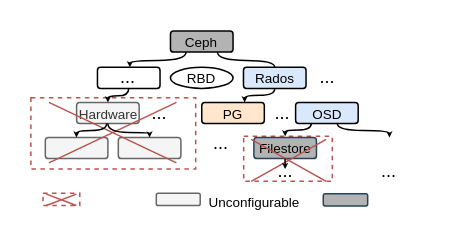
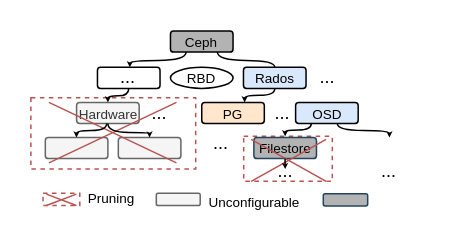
  <mxCell id="0" />
  <mxCell id="1" parent="0" />
  <mxCell id="2" value="" style="group" vertex="1" connectable="0" parent="1"><mxGeometry x="20.08" y="20" width="259.92" height="123" as="geometry" /></mxCell>
  <mxCell id="3" value="" style="rounded=0;whiteSpace=wrap;html=1;dashed=1;strokeColor=#b85450;strokeWidth=1;fillColor=none;" parent="2" vertex="1"><mxGeometry x="141.876" y="70.183" width="59.072" height="30.009" as="geometry" /></mxCell>
  <mxCell id="4" value="" style="rounded=0;whiteSpace=wrap;html=1;dashed=1;strokeColor=#b85450;strokeWidth=1;fillColor=none;" parent="2" vertex="1"><mxGeometry y="44.475" width="109.886" height="47.571" as="geometry" /></mxCell>
  <mxCell id="5" value="&lt;font style=&quot;font-size: 9px&quot;&gt;Ceph&lt;/font&gt;" style="rounded=1;whiteSpace=wrap;html=1;fillColor=#b3b3b3;" parent="2" vertex="1"><mxGeometry x="93.062" width="41.716" height="14.029" as="geometry" /></mxCell>
  <mxCell id="6" value="&lt;font style=&quot;font-size: 9px&quot;&gt;RBD&lt;/font&gt;" style="ellipse;whiteSpace=wrap;html=1;" parent="2" vertex="1"><mxGeometry x="93.058" y="24.237" width="41.716" height="14.029" as="geometry" /></mxCell>
  <mxCell id="7" value="&lt;font style=&quot;font-size: 9px&quot;&gt;Rados&lt;/font&gt;" style="rounded=1;whiteSpace=wrap;html=1;fillColor=#dae8fc;" parent="2" vertex="1"><mxGeometry x="141.726" y="24.237" width="41.716" height="14.029" as="geometry" /></mxCell>
  <mxCell id="8" value="" style="curved=1;endArrow=none;html=1;rounded=0;edgeStyle=orthogonalEdgeStyle;exitX=0.75;exitY=1;exitDx=0;exitDy=0;endSize=1;entryX=0.5;entryY=0;entryDx=0;entryDy=0;" parent="2" source="5" target="7" edge="1"><mxGeometry x="9.627" y="0.855" width="48.133" height="39.324" as="geometry"><mxPoint x="141.726" y="19.561" as="sourcePoint" /><mxPoint x="113.916" y="28.914" as="targetPoint" /><Array as="points"><mxPoint x="124.882" y="19.55" /><mxPoint x="162.87" y="19.55" /></Array></mxGeometry></mxCell>
  <mxCell id="9" value="&lt;font style=&quot;font-size: 9px&quot;&gt;PG&lt;/font&gt;" style="rounded=1;whiteSpace=wrap;html=1;fillColor=#ffe6cc;" parent="2" vertex="1"><mxGeometry x="113.916" y="47.619" width="41.716" height="14.029" as="geometry" /></mxCell>
  <mxCell id="10" value="&lt;span style=&quot;font-size: 9px&quot;&gt;Hardware&lt;/span&gt;" style="rounded=1;whiteSpace=wrap;html=1;fillColor=#f5f5f5;strokeColor=#666666;fontColor=#333333;" parent="2" vertex="1"><mxGeometry x="30.484" y="47.619" width="41.716" height="14.029" as="geometry" /></mxCell>
  <mxCell id="11" value="&lt;font style=&quot;font-size: 9px&quot;&gt;Filestore&lt;/font&gt;" style="rounded=1;whiteSpace=wrap;html=1;fillColor=#B3B3B3;strokeColor=#23445d;" parent="2" vertex="1"><mxGeometry x="148.683" y="71.001" width="41.716" height="14.029" as="geometry" /></mxCell>
  <mxCell id="12" value="..." style="rounded=1;whiteSpace=wrap;html=1;" parent="2" vertex="1"><mxGeometry x="44.39" y="24.237" width="41.716" height="14.029" as="geometry" /></mxCell>
  <mxCell id="13" value="..." style="text;html=1;strokeColor=none;fillColor=none;align=center;verticalAlign=middle;whiteSpace=wrap;rounded=0;" parent="2" vertex="1"><mxGeometry x="183.441" y="28.914" width="27.81" height="4.676" as="geometry" /></mxCell>
  <mxCell id="14" value="&lt;font style=&quot;font-size: 9px&quot;&gt;OSD&lt;/font&gt;" style="rounded=1;whiteSpace=wrap;html=1;fillColor=#dae8fc;" parent="2" vertex="1"><mxGeometry x="176.489" y="47.619" width="41.716" height="14.029" as="geometry" /></mxCell>
  <mxCell id="15" value="" style="curved=1;endArrow=classic;html=1;rounded=0;edgeStyle=orthogonalEdgeStyle;exitX=0.5;exitY=1;exitDx=0;exitDy=0;endSize=1;entryX=0.518;entryY=0;entryDx=0;entryDy=0;entryPerimeter=0;" parent="2" edge="1"><mxGeometry x="9.627" y="0.855" width="48.133" height="39.324" as="geometry"><mxPoint x="162.584" y="38.266" as="sourcePoint" /><mxPoint x="142.477" y="47.619" as="targetPoint" /><Array as="points"><mxPoint x="162.584" y="42.943" /><mxPoint x="142.421" y="42.943" /><mxPoint x="142.421" y="47.619" /></Array></mxGeometry></mxCell>
  <mxCell id="16" value="" style="curved=1;endArrow=classic;html=1;rounded=0;edgeStyle=orthogonalEdgeStyle;exitX=0.5;exitY=1;exitDx=0;exitDy=0;endSize=1;entryX=0.5;entryY=0;entryDx=0;entryDy=0;" parent="2" edge="1"><mxGeometry x="9.627" y="0.855" width="48.133" height="39.324" as="geometry"><mxPoint x="204.299" y="61.648" as="sourcePoint" /><mxPoint x="239.062" y="71.001" as="targetPoint" /><Array as="points"><mxPoint x="204.299" y="66.325" /><mxPoint x="239.062" y="66.325" /></Array></mxGeometry></mxCell>
  <mxCell id="17" value="" style="rounded=1;whiteSpace=wrap;html=1;fillColor=#f5f5f5;strokeColor=#666666;fontColor=#333333;" parent="2" vertex="1"><mxGeometry x="58.295" y="71.001" width="41.716" height="14.029" as="geometry" /></mxCell>
  <mxCell id="18" value="" style="rounded=1;whiteSpace=wrap;html=1;fillColor=#f5f5f5;strokeColor=#666666;fontColor=#333333;" parent="2" vertex="1"><mxGeometry x="9.627" y="71.001" width="41.716" height="14.029" as="geometry" /></mxCell>
  <mxCell id="19" value="..." style="text;html=1;strokeColor=none;fillColor=none;align=center;verticalAlign=middle;whiteSpace=wrap;rounded=0;" parent="2" vertex="1"><mxGeometry x="224.541" y="91.232" width="27.81" height="4.676" as="geometry" /></mxCell>
  <mxCell id="20" value="..." style="text;html=1;strokeColor=none;fillColor=none;align=center;verticalAlign=middle;whiteSpace=wrap;rounded=0;" parent="2" vertex="1"><mxGeometry x="72.2" y="52.295" width="27.81" height="4.676" as="geometry" /></mxCell>
  <mxCell id="21" value="..." style="text;html=1;strokeColor=none;fillColor=none;align=center;verticalAlign=middle;whiteSpace=wrap;rounded=0;" parent="2" vertex="1"><mxGeometry x="153.632" y="52.295" width="27.81" height="4.676" as="geometry" /></mxCell>
  <mxCell id="22" value="" style="shape=umlDestroy;whiteSpace=wrap;html=1;strokeWidth=1;fillColor=#f8cecc;strokeColor=#b85450;" parent="2" vertex="1"><mxGeometry x="12.033" y="47.619" width="85.032" height="40.339" as="geometry" /></mxCell>
  <mxCell id="23" value="..." style="text;html=1;strokeColor=none;fillColor=none;align=center;verticalAlign=middle;whiteSpace=wrap;rounded=0;" parent="2" vertex="1"><mxGeometry x="155.632" y="92.046" width="27.811" height="3.861" as="geometry" /></mxCell>
  <mxCell id="24" value="" style="shape=umlDestroy;whiteSpace=wrap;html=1;strokeWidth=1;fillColor=#f8cecc;strokeColor=#b85450;" parent="2" vertex="1"><mxGeometry x="10.357" y="108.737" width="19.994" height="7.584" as="geometry" /></mxCell>
  <mxCell id="25" value="" style="shape=umlDestroy;whiteSpace=wrap;html=1;strokeWidth=1;fillColor=#f8cecc;strokeColor=#b85450;" parent="2" vertex="1"><mxGeometry x="146.875" y="72.228" width="49.985" height="27.964" as="geometry" /></mxCell>
+ <mxCell id="26" value="&lt;span class=&quot;fontstyle0&quot;&gt;&lt;font style=&quot;font-size: 9px&quot;&gt;&lt;font face=&quot;helvetica&quot;&gt;P&lt;/font&gt;runing&lt;/font&gt;&lt;/span&gt; " style="text;html=1;strokeColor=none;fillColor=none;align=center;verticalAlign=middle;whiteSpace=wrap;rounded=0;" parent="2" vertex="1"><mxGeometry x="32.62" y="103.841" width="41.557" height="13.579" as="geometry" /></mxCell>
  <mxCell id="27" value="" style="endArrow=classic;html=1;rounded=0;endSize=1;edgeStyle=orthogonalEdgeStyle;entryX=0.5;entryY=0;entryDx=0;entryDy=0;" parent="2" target="23" edge="1"><mxGeometry y="0.855" width="49.985" height="40.728" as="geometry"><mxPoint x="169.448" y="85.033" as="sourcePoint" /><mxPoint x="169.948" y="98.604" as="targetPoint" /></mxGeometry></mxCell>
  <mxCell id="28" value="" style="curved=1;endArrow=classic;html=1;rounded=0;edgeStyle=orthogonalEdgeStyle;exitX=0.25;exitY=1;exitDx=0;exitDy=0;endSize=1;entryX=0.518;entryY=0;entryDx=0;entryDy=0;entryPerimeter=0;" parent="2" source="5" edge="1"><mxGeometry x="-39.038" y="0.855" width="48.133" height="39.324" as="geometry"><mxPoint x="86.108" y="14.884" as="sourcePoint" /><mxPoint x="66.001" y="24.237" as="targetPoint" /><Array as="points"><mxPoint x="103.888" y="19.55" /><mxPoint x="65.9" y="19.55" /></Array></mxGeometry></mxCell>
  <mxCell id="29" value="" style="curved=1;endArrow=classic;html=1;rounded=0;edgeStyle=orthogonalEdgeStyle;exitX=0.5;exitY=1;exitDx=0;exitDy=0;endSize=1;entryX=0.518;entryY=0;entryDx=0;entryDy=0;entryPerimeter=0;" parent="2" source="12" edge="1"><mxGeometry x="-53.694" y="24.233" width="48.133" height="39.324" as="geometry"><mxPoint x="109.689" y="38.263" as="sourcePoint" /><mxPoint x="51.346" y="47.615" as="targetPoint" /><Array as="points"><mxPoint x="64.9" y="43.172" /><mxPoint x="50.904" y="43.172" /></Array></mxGeometry></mxCell>
  <mxCell id="30" value="" style="rounded=1;whiteSpace=wrap;html=1;fillColor=#f5f5f5;strokeColor=#666666;fontColor=#333333;" parent="2" vertex="1"><mxGeometry x="83.634" y="108.175" width="29.261" height="8.146" as="geometry" /></mxCell>
  <mxCell id="31" value="&lt;span style=&quot;font-family: &amp;#34;helvetica&amp;#34; ; font-size: 9px ; font-style: normal ; font-weight: 400 ; letter-spacing: normal ; text-align: center ; text-indent: 0px ; text-transform: none ; word-spacing: 0px ; display: inline ; float: none&quot;&gt;Unconfigurable&lt;/span&gt;&lt;span style=&quot;font-family: &amp;#34;helvetica&amp;#34; ; font-size: 9px ; font-style: normal ; font-weight: 400 ; letter-spacing: normal ; text-align: center ; text-indent: 0px ; text-transform: none ; word-spacing: 0px ; display: inline ; float: none&quot;&gt;&amp;nbsp;&lt;/span&gt;" style="text;whiteSpace=wrap;html=1;" parent="2" vertex="1"><mxGeometry x="116.504" y="99.988" width="59.982" height="21.382" as="geometry" /></mxCell>
  <mxCell id="32" value="" style="rounded=1;whiteSpace=wrap;html=1;fillColor=#B3B3B3;strokeColor=#23445d;" parent="2" vertex="1"><mxGeometry x="194.95" y="108.46" width="29.591" height="8.146" as="geometry" /></mxCell>
  <mxCell id="33" value="" style="rounded=0;whiteSpace=wrap;html=1;dashed=1;strokeColor=#b85450;strokeWidth=1;fillColor=none;" parent="2" vertex="1"><mxGeometry x="8.098" y="108.175" width="24.522" height="8.146" as="geometry" /></mxCell>
  <mxCell id="34" value="..." style="text;html=1;strokeColor=none;fillColor=none;align=center;verticalAlign=middle;whiteSpace=wrap;rounded=0;" parent="2" vertex="1"><mxGeometry x="112.897" y="72.228" width="27.81" height="4.676" as="geometry" /></mxCell>
  <mxCell id="35" value="" style="curved=1;endArrow=classic;html=1;rounded=0;edgeStyle=orthogonalEdgeStyle;exitX=0.25;exitY=1;exitDx=0;exitDy=0;endSize=1;entryX=0.518;entryY=0;entryDx=0;entryDy=0;entryPerimeter=0;" edge="1" parent="2" source="14"><mxGeometry x="64.5" y="46.805" width="48.133" height="39.324" as="geometry"><mxPoint x="183.441" y="60.838" as="sourcePoint" /><mxPoint x="169.54" y="70.187" as="targetPoint" /><Array as="points"><mxPoint x="186.862" y="65.98" /><mxPoint x="169.868" y="65.98" /></Array></mxGeometry></mxCell>
  <mxCell id="36" value="" style="curved=1;endArrow=classic;html=1;rounded=0;edgeStyle=orthogonalEdgeStyle;exitX=0.5;exitY=1;exitDx=0;exitDy=0;endSize=1;entryX=0.518;entryY=0;entryDx=0;entryDy=0;entryPerimeter=0;" edge="1" parent="2"><mxGeometry x="-102.459" y="24.233" width="48.133" height="39.324" as="geometry"><mxPoint x="50.498" y="61.644" as="sourcePoint" /><mxPoint x="30.391" y="70.997" as="targetPoint" /><Array as="points"><mxPoint x="50.498" y="66.321" /><mxPoint x="30.336" y="66.321" /><mxPoint x="30.336" y="70.997" /></Array></mxGeometry></mxCell>
  <mxCell id="37" value="" style="curved=1;endArrow=classic;html=1;rounded=0;edgeStyle=orthogonalEdgeStyle;endSize=1;entryX=0.5;entryY=0;entryDx=0;entryDy=0;exitX=0.5;exitY=1;exitDx=0;exitDy=0;" edge="1" parent="2" source="10" target="17"><mxGeometry x="-92.462" y="32.379" width="48.133" height="39.324" as="geometry"><mxPoint x="49.905" y="59.464" as="sourcePoint" /><mxPoint x="40.388" y="79.143" as="targetPoint" /><Array as="points"><mxPoint x="50.904" y="67.609" /><mxPoint x="78.896" y="67.609" /></Array></mxGeometry></mxCell>
